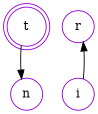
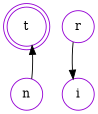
  digraph {
    node [color=darkviolet shape=circle]
    t [shape=doublecircle]
    r
    i
    n
-   i -> r
-   t -> n
+   r -> i
+   n -> t
  }
